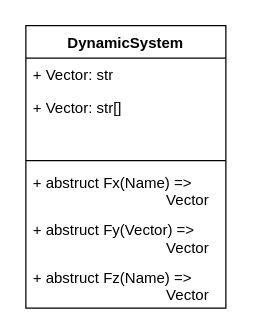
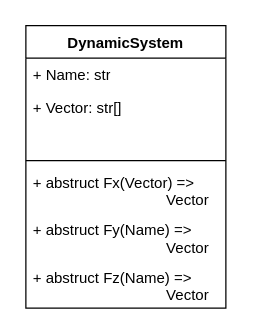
  <mxCell id="0" />
  <mxCell id="1" parent="0" />
  <mxCell id="2" value="DynamicSystem" style="swimlane;fontStyle=1;align=center;verticalAlign=top;childLayout=stackLayout;horizontal=1;startSize=26;horizontalStack=0;resizeParent=1;resizeParentMax=0;resizeLast=0;collapsible=1;marginBottom=0;whiteSpace=wrap;html=1;" vertex="1" parent="1"><mxGeometry x="20" y="20" width="160" height="226" as="geometry" /></mxCell>
- <mxCell id="3" value="+ Vector: str" style="text;strokeColor=none;fillColor=none;align=left;verticalAlign=top;spacingLeft=4;spacingRight=4;overflow=hidden;rotatable=0;points=[[0,0.5],[1,0.5]];portConstraint=eastwest;whiteSpace=wrap;html=1;" vertex="1" parent="2"><mxGeometry y="26" width="160" height="26" as="geometry" /></mxCell>
+ <mxCell id="3" value="+ Name: str" style="text;strokeColor=none;fillColor=none;align=left;verticalAlign=top;spacingLeft=4;spacingRight=4;overflow=hidden;rotatable=0;points=[[0,0.5],[1,0.5]];portConstraint=eastwest;whiteSpace=wrap;html=1;" vertex="1" parent="2"><mxGeometry y="26" width="160" height="26" as="geometry" /></mxCell>
  <mxCell id="4" value="+ Vector: str[]" style="text;strokeColor=none;fillColor=none;align=left;verticalAlign=top;spacingLeft=4;spacingRight=4;overflow=hidden;rotatable=0;points=[[0,0.5],[1,0.5]];portConstraint=eastwest;whiteSpace=wrap;html=1;" vertex="1" parent="2"><mxGeometry y="52" width="160" height="26" as="geometry" /></mxCell>
  <mxCell id="5" style="text;strokeColor=none;fillColor=none;align=left;verticalAlign=top;spacingLeft=4;spacingRight=4;overflow=hidden;rotatable=0;points=[[0,0.5],[1,0.5]];portConstraint=eastwest;whiteSpace=wrap;html=1;" vertex="1" parent="2"><mxGeometry y="78" width="160" height="26" as="geometry" /></mxCell>
  <mxCell id="6" value="" style="line;strokeWidth=1;fillColor=none;align=left;verticalAlign=middle;spacingTop=-1;spacingLeft=3;spacingRight=3;rotatable=0;labelPosition=right;points=[];portConstraint=eastwest;strokeColor=inherit;" vertex="1" parent="2"><mxGeometry y="104" width="160" height="8" as="geometry" /></mxCell>
- <mxCell id="7" value="+ abstruct Fx(Name) =&amp;gt; &lt;span style=&quot;white-space: pre;&quot;&gt;&#09;&lt;/span&gt;&lt;span style=&quot;white-space: pre;&quot;&gt;&#09;&lt;/span&gt;&lt;span style=&quot;white-space: pre;&quot;&gt;&#09;&lt;/span&gt;&lt;span style=&quot;white-space: pre;&quot;&gt;&#09;&lt;/span&gt;Vector" style="text;strokeColor=none;fillColor=none;align=left;verticalAlign=top;spacingLeft=4;spacingRight=4;overflow=hidden;rotatable=0;points=[[0,0.5],[1,0.5]];portConstraint=eastwest;whiteSpace=wrap;html=1;" vertex="1" parent="2"><mxGeometry y="112" width="160" height="38" as="geometry" /></mxCell>
- <mxCell id="8" value="+ abstruct Fy(Vector) =&amp;gt;&amp;nbsp;&#09;&lt;span style=&quot;border-color: var(--border-color);&quot;&gt;&lt;span style=&quot;white-space: pre;&quot;&gt;&amp;nbsp;&amp;nbsp;&amp;nbsp;&amp;nbsp;&lt;/span&gt;&lt;/span&gt;&lt;span style=&quot;border-color: var(--border-color);&quot;&gt;&lt;span style=&quot;white-space: pre;&quot;&gt;&amp;nbsp;&amp;nbsp;&amp;nbsp;&amp;nbsp;&lt;/span&gt;&lt;/span&gt;&lt;span style=&quot;border-color: var(--border-color);&quot;&gt;&lt;span style=&quot;white-space: pre;&quot;&gt;&amp;nbsp;&amp;nbsp;&amp;nbsp;&amp;nbsp;&lt;span style=&quot;white-space: pre;&quot;&gt;&#09;&lt;/span&gt;&lt;span style=&quot;white-space: pre;&quot;&gt;&#09;&lt;/span&gt;&lt;span style=&quot;white-space: pre;&quot;&gt;&#09;&lt;/span&gt;&lt;/span&gt;&lt;/span&gt;Vector" style="text;strokeColor=none;fillColor=none;align=left;verticalAlign=top;spacingLeft=4;spacingRight=4;overflow=hidden;rotatable=0;points=[[0,0.5],[1,0.5]];portConstraint=eastwest;whiteSpace=wrap;html=1;" vertex="1" parent="2"><mxGeometry y="150" width="160" height="38" as="geometry" /></mxCell>
+ <mxCell id="7" value="+ abstruct Fx(Vector) =&amp;gt; &lt;span style=&quot;white-space: pre;&quot;&gt;&#09;&lt;/span&gt;&lt;span style=&quot;white-space: pre;&quot;&gt;&#09;&lt;/span&gt;&lt;span style=&quot;white-space: pre;&quot;&gt;&#09;&lt;/span&gt;&lt;span style=&quot;white-space: pre;&quot;&gt;&#09;&lt;/span&gt;Vector" style="text;strokeColor=none;fillColor=none;align=left;verticalAlign=top;spacingLeft=4;spacingRight=4;overflow=hidden;rotatable=0;points=[[0,0.5],[1,0.5]];portConstraint=eastwest;whiteSpace=wrap;html=1;" vertex="1" parent="2"><mxGeometry y="112" width="160" height="38" as="geometry" /></mxCell>
+ <mxCell id="8" value="+ abstruct Fy(Name) =&amp;gt;&amp;nbsp;&#09;&lt;span style=&quot;border-color: var(--border-color);&quot;&gt;&lt;span style=&quot;white-space: pre;&quot;&gt;&amp;nbsp;&amp;nbsp;&amp;nbsp;&amp;nbsp;&lt;/span&gt;&lt;/span&gt;&lt;span style=&quot;border-color: var(--border-color);&quot;&gt;&lt;span style=&quot;white-space: pre;&quot;&gt;&amp;nbsp;&amp;nbsp;&amp;nbsp;&amp;nbsp;&lt;/span&gt;&lt;/span&gt;&lt;span style=&quot;border-color: var(--border-color);&quot;&gt;&lt;span style=&quot;white-space: pre;&quot;&gt;&amp;nbsp;&amp;nbsp;&amp;nbsp;&amp;nbsp;&lt;span style=&quot;white-space: pre;&quot;&gt;&#09;&lt;/span&gt;&lt;span style=&quot;white-space: pre;&quot;&gt;&#09;&lt;/span&gt;&lt;span style=&quot;white-space: pre;&quot;&gt;&#09;&lt;/span&gt;&lt;/span&gt;&lt;/span&gt;Vector" style="text;strokeColor=none;fillColor=none;align=left;verticalAlign=top;spacingLeft=4;spacingRight=4;overflow=hidden;rotatable=0;points=[[0,0.5],[1,0.5]];portConstraint=eastwest;whiteSpace=wrap;html=1;" vertex="1" parent="2"><mxGeometry y="150" width="160" height="38" as="geometry" /></mxCell>
  <mxCell id="9" value="+ abstruct Fz(Name) =&amp;gt;&amp;nbsp;&#09;&lt;span style=&quot;border-color: var(--border-color);&quot;&gt;&lt;span style=&quot;white-space: pre;&quot;&gt;&amp;nbsp;&amp;nbsp;&amp;nbsp;&amp;nbsp;&lt;/span&gt;&lt;/span&gt;&lt;span style=&quot;border-color: var(--border-color);&quot;&gt;&lt;span style=&quot;white-space: pre;&quot;&gt;&amp;nbsp;&amp;nbsp;&amp;nbsp;&amp;nbsp;&lt;/span&gt;&lt;/span&gt;&lt;span style=&quot;border-color: var(--border-color);&quot;&gt;&lt;span style=&quot;white-space: pre;&quot;&gt;&amp;nbsp;&amp;nbsp;&amp;nbsp;&lt;span style=&quot;white-space: pre;&quot;&gt;&#09;&lt;/span&gt;&lt;span style=&quot;white-space: pre;&quot;&gt;&#09;&lt;/span&gt;&amp;nbsp;&lt;span style=&quot;white-space: pre;&quot;&gt;&#09;&lt;/span&gt;&lt;/span&gt;&lt;/span&gt;Vector" style="text;strokeColor=none;fillColor=none;align=left;verticalAlign=top;spacingLeft=4;spacingRight=4;overflow=hidden;rotatable=0;points=[[0,0.5],[1,0.5]];portConstraint=eastwest;whiteSpace=wrap;html=1;" vertex="1" parent="2"><mxGeometry y="188" width="160" height="38" as="geometry" /></mxCell>
